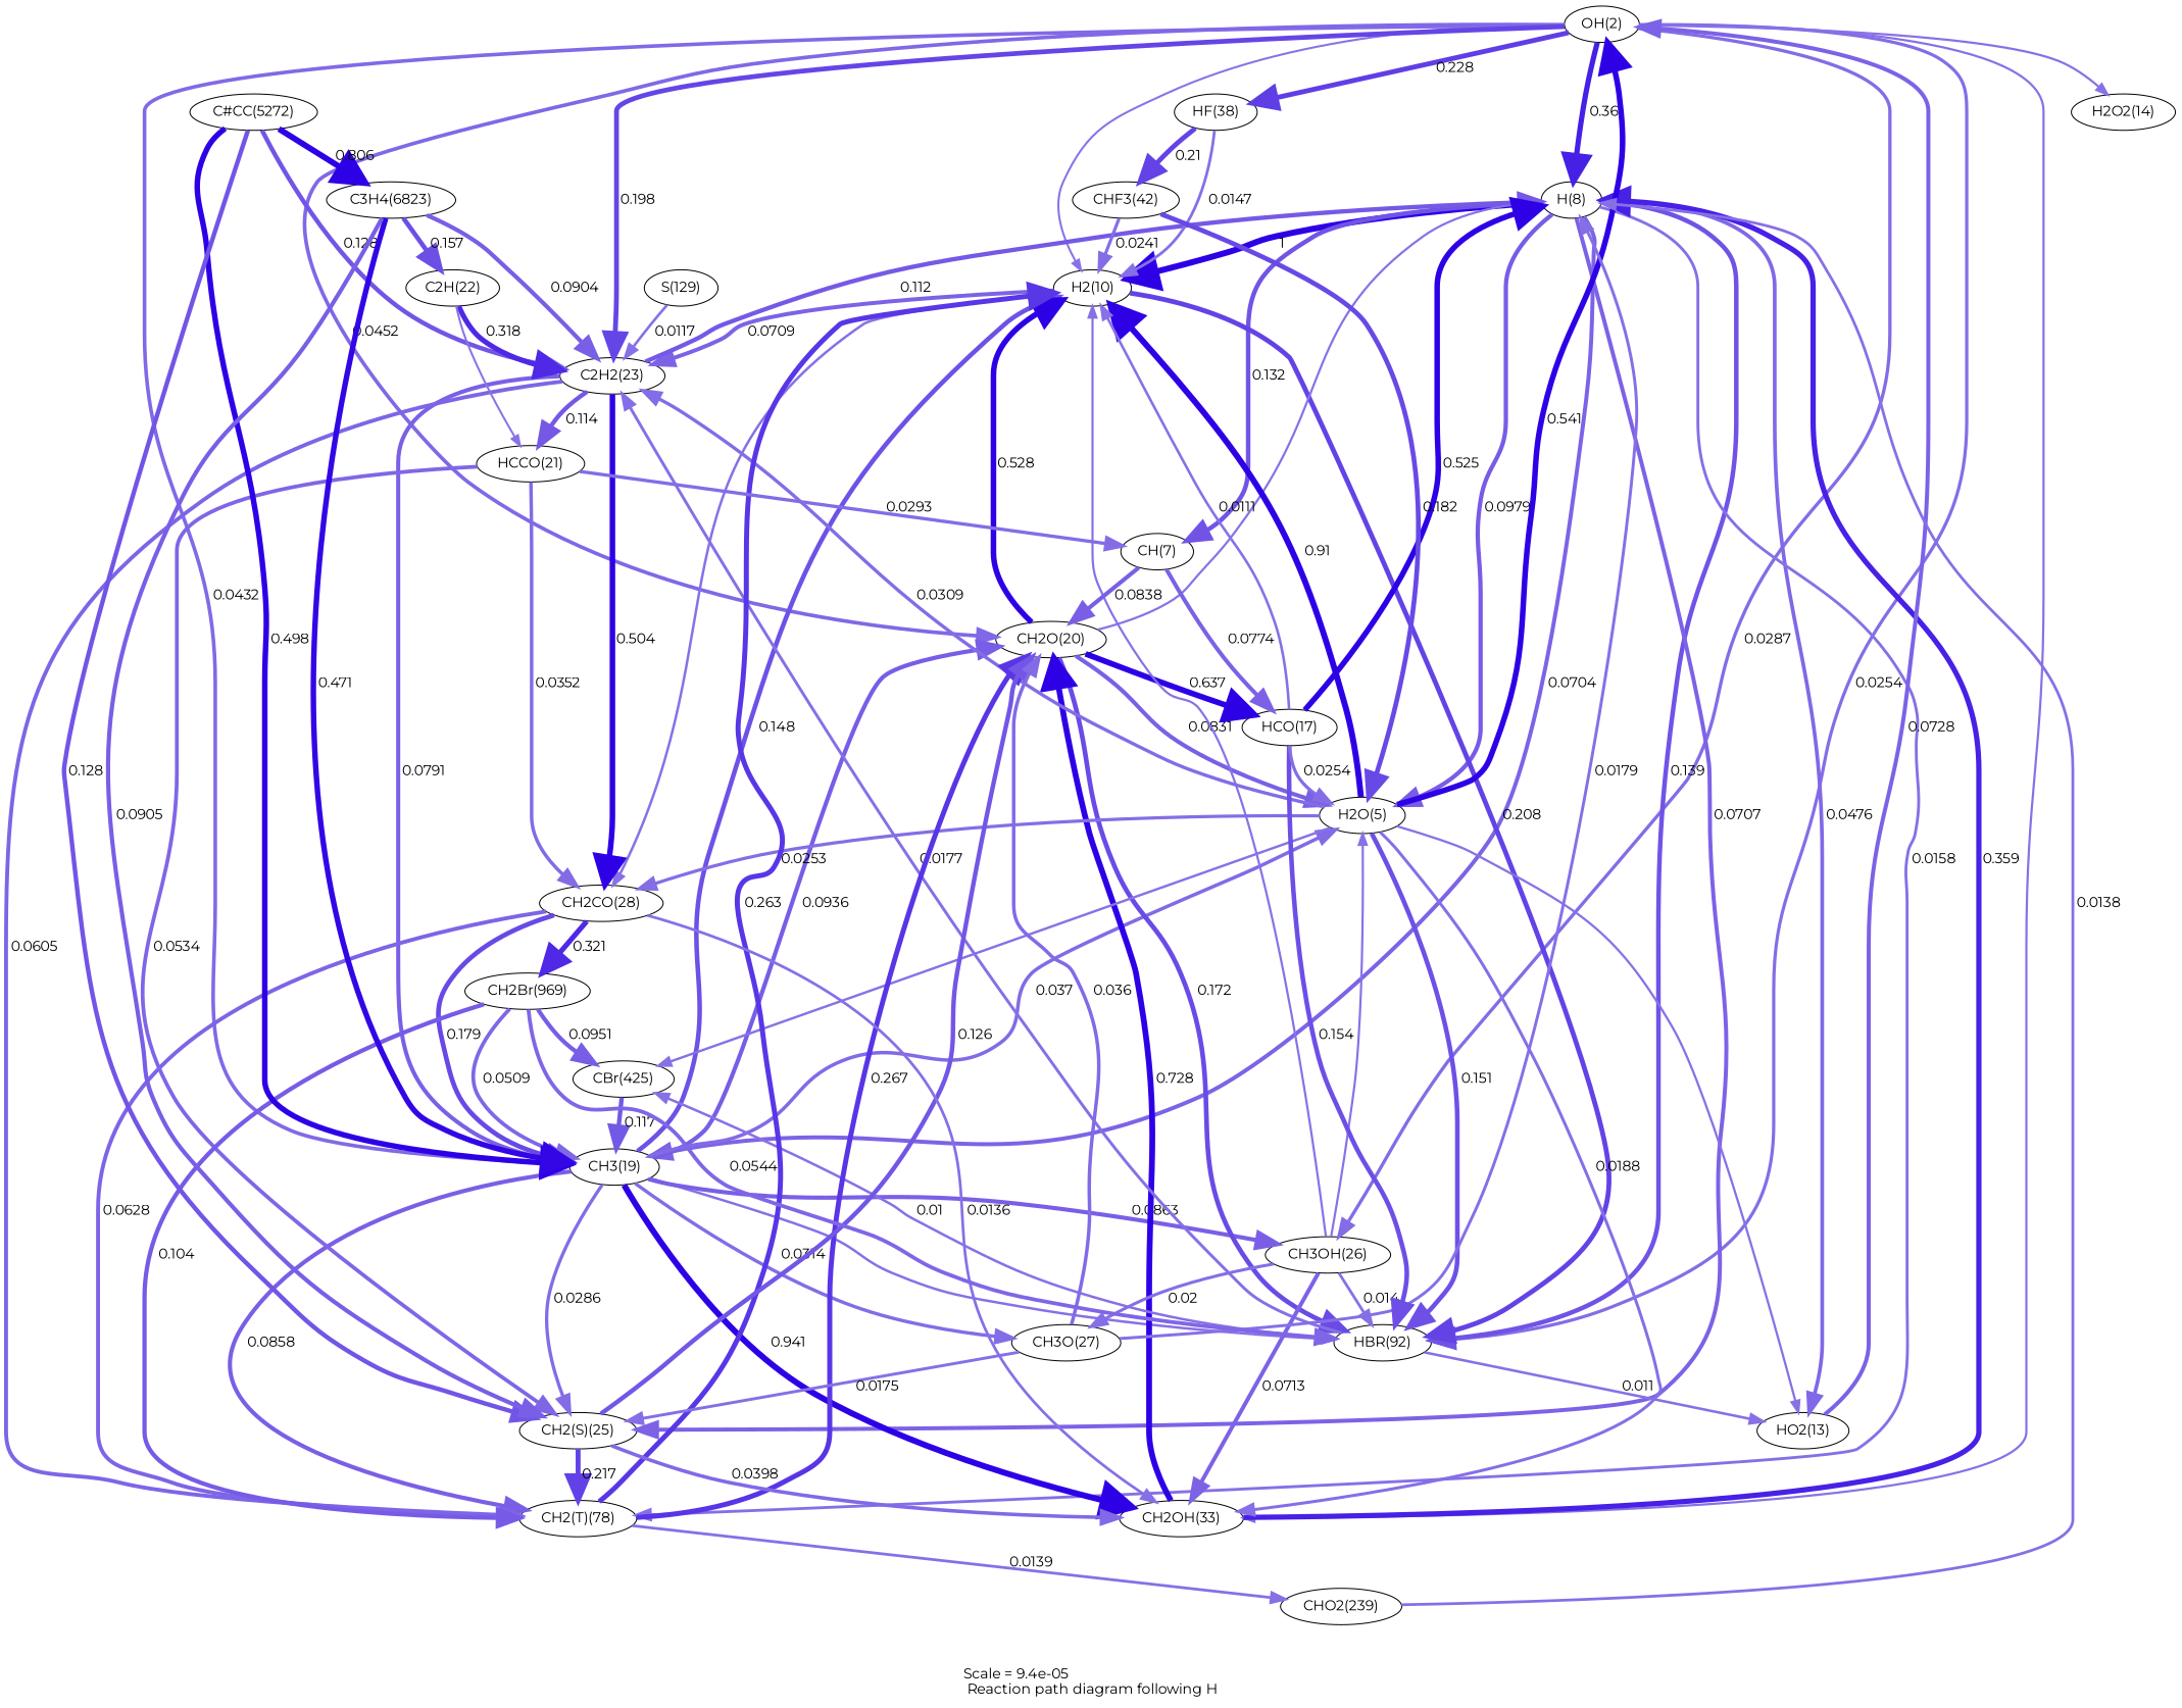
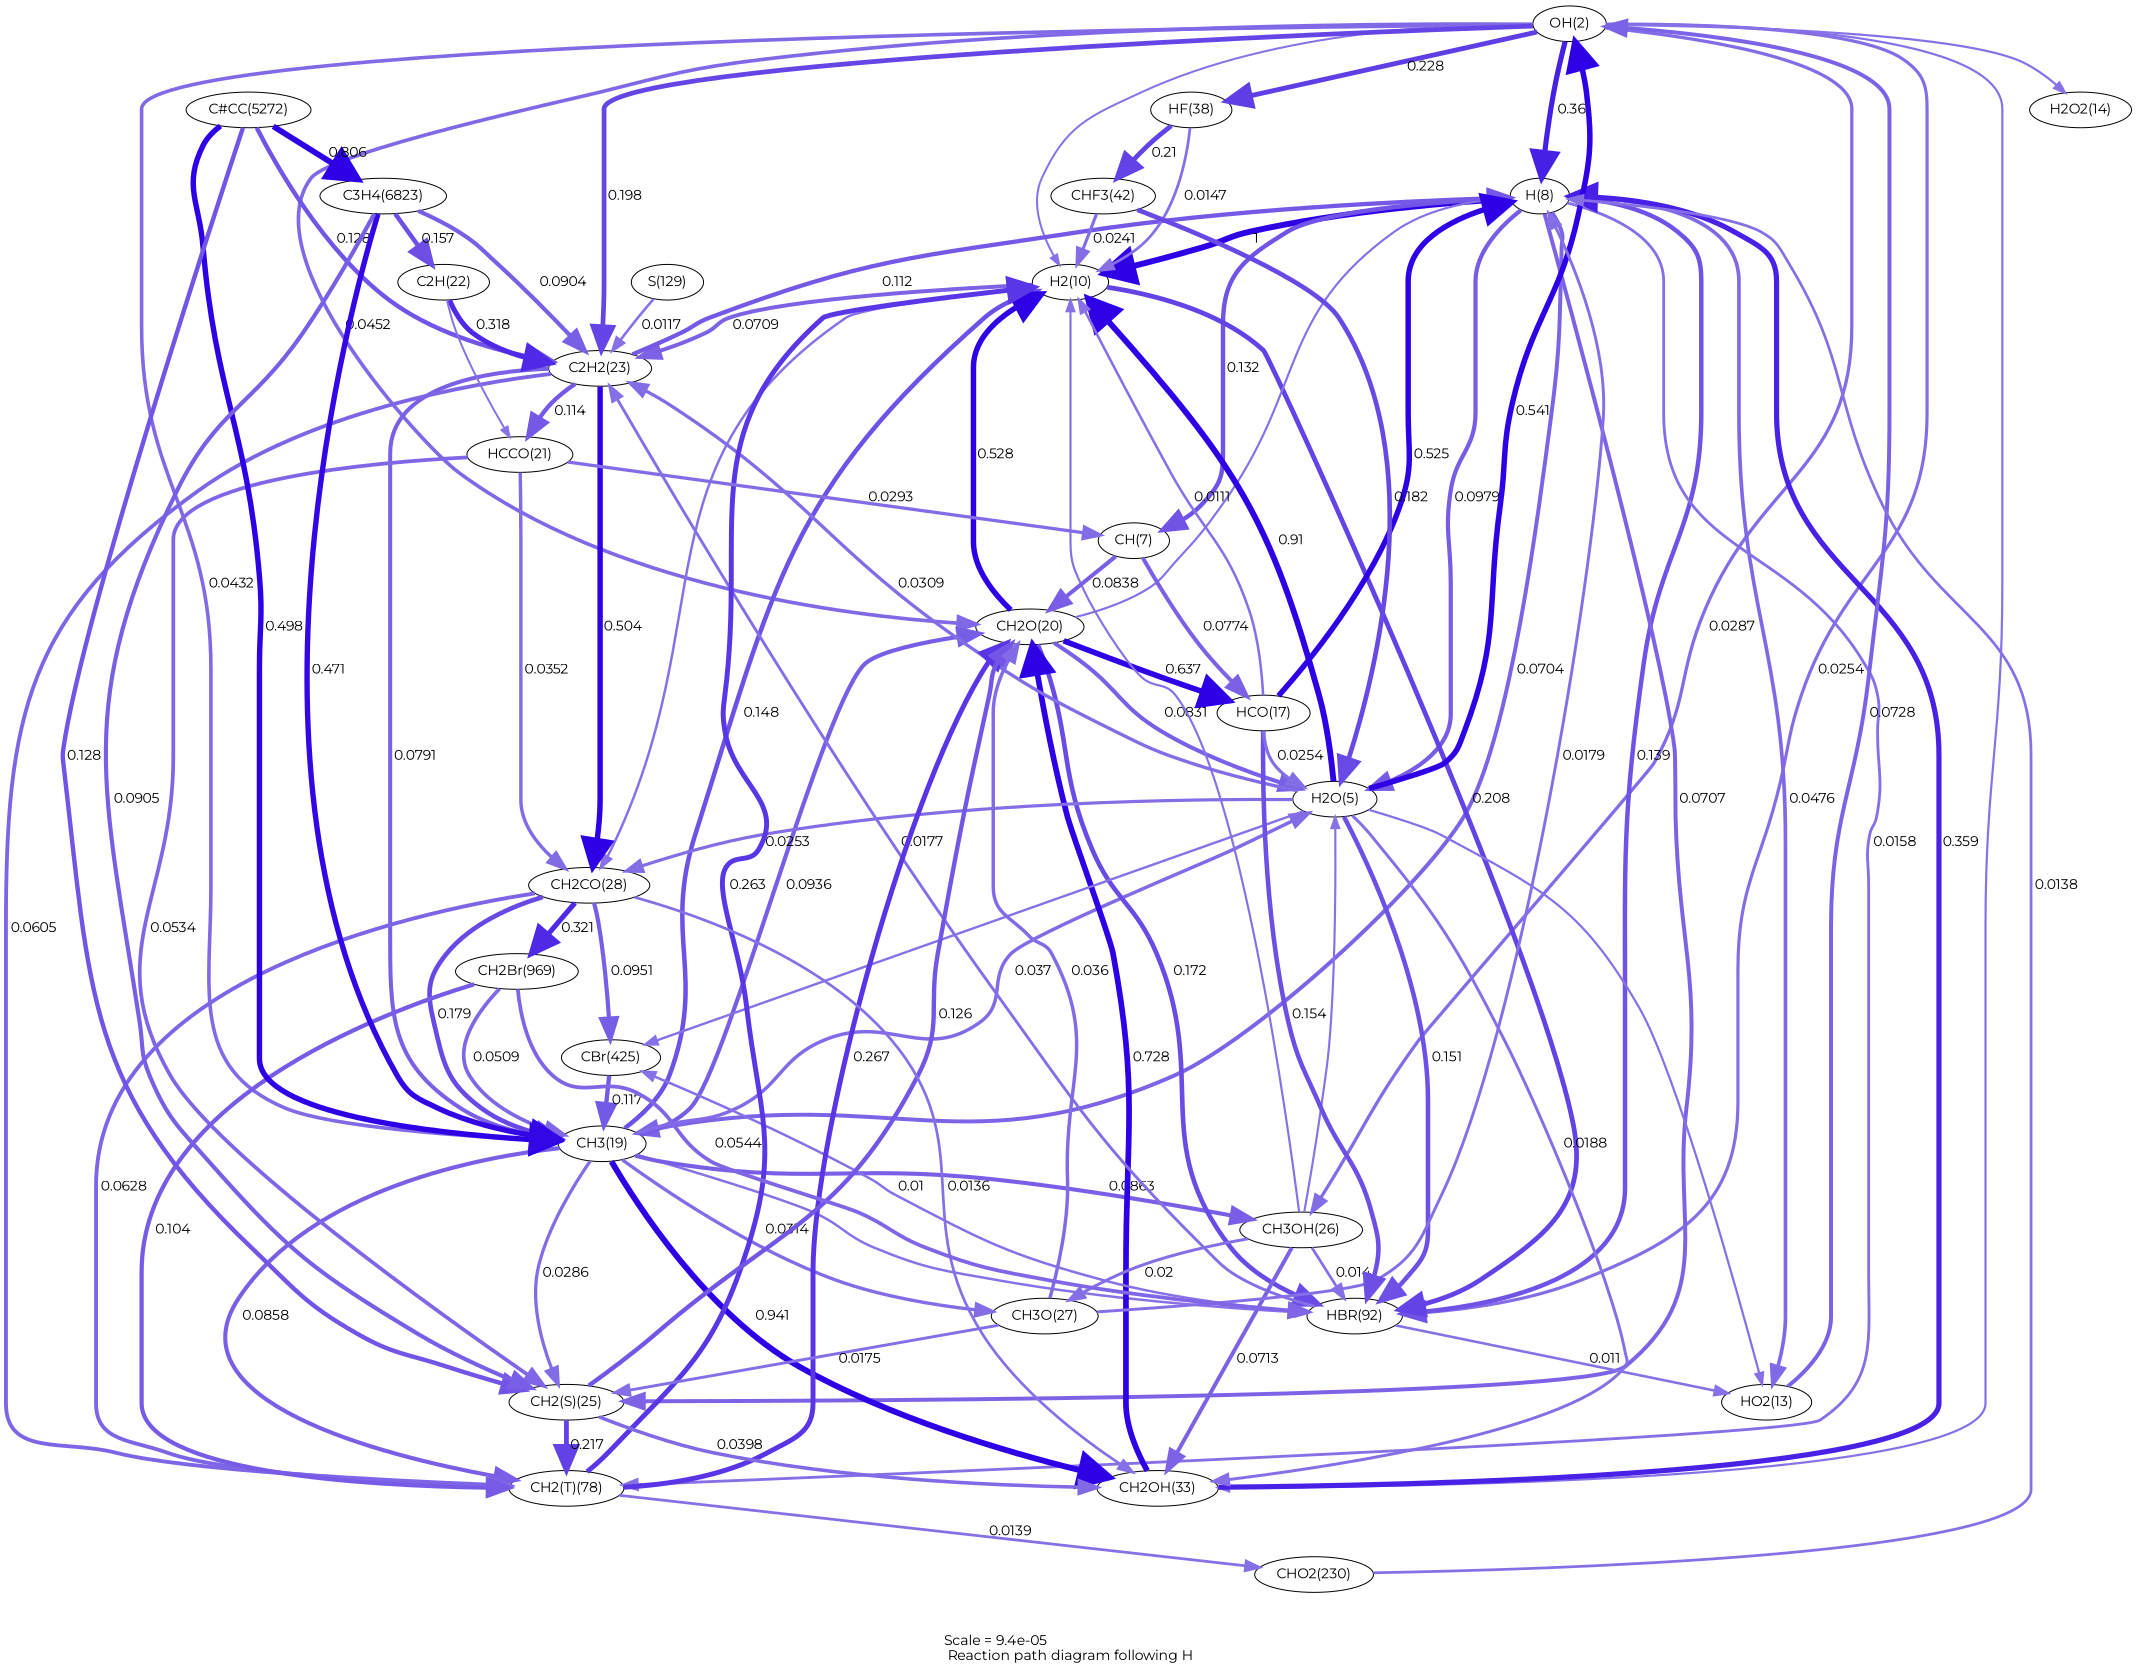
  digraph {
    fontname=Montserrat
    label="Scale = 9.4e-05\l Reaction path diagram following H"
    node [fontname=Montserrat]
    edge [arrowsize=2 color="0.7, 0.507, 0.9" fontname=Montserrat penwidth=4]
    n1 [label="OH(2)"]
    n2 [label="H(8)"]
    n3 [label="H2(10)"]
    n4 [label="CH3(19)"]
    n5 [label="CH2O(20)"]
    n6 [label="C2H2(23)"]
    n7 [label="CH2OH(33)"]
    n8 [label="HBR(92)"]
    n9 [label="H2O2(14)"]
    n10 [label="CH3OH(26)"]
    n11 [label="HF(38)"]
    n12 [label="H2O(5)"]
    n13 [label="HO2(13)"]
    n14 [label="CH(7)"]
    n15 [label="CH2(T)(78)"]
    n16 [label="CH2(S)(25)"]
    n17 [label="CH2CO(28)"]
    n18 [label="CH3O(27)"]
    n19 [label="HCO(17)"]
    n20 [label="HCCO(21)"]
    n21 [label="CBr(425)"]
    n22 [label="CHF3(42)"]
-   n23 [label="CHO2(239)"]
+   n23 [label="CHO2(230)"]
    n24 [label="CH2Br(969)"]
    n25 [label="C#CC(5272)"]
    n26 [label="C3H4(6823)"]
    n27 [label="C2H(22)"]
    n28 [label="S(129)"]
    n1 -> n2 [arrowsize=2.61 color="0.7, 0.86, 0.9" label=" 0.36" penwidth=5.23]
    n1 -> n3 [arrowsize=1.02 color="0.7, 0.505, 0.9" penwidth=2.05]
    n1 -> n4 [arrowsize=1.81 color="0.7, 0.543, 0.9" label=" 0.0432" penwidth=3.63]
    n1 -> n5 [arrowsize=1.83 color="0.7, 0.545, 0.9" label=" 0.0452" penwidth=3.66]
    n1 -> n6 [arrowsize=2.39 color="0.7, 0.698, 0.9" label=" 0.198" penwidth=4.78]
    n1 -> n7 [arrowsize=1.11 penwidth=2.22]
    n1 -> n8 [arrowsize=1.61 color="0.7, 0.525, 0.9" label=" 0.0254" penwidth=3.23]
    n1 -> n9 [arrowsize=1.12 penwidth=2.23]
    n1 -> n10 [arrowsize=1.66 color="0.7, 0.529, 0.9" label=" 0.0287" penwidth=3.32]
    n1 -> n11 [arrowsize=2.44 color="0.7, 0.728, 0.9" label=" 0.228" penwidth=4.88]
    n2 -> n3 [arrowsize=3 color="0.7, 1.5, 0.9" label=" 1" penwidth=6]
    n2 -> n4 [color="0.7, 0.57, 0.9" label=" 0.0704"]
    n2 -> n8 [arrowsize=2.25 color="0.7, 0.639, 0.9" label=" 0.139" penwidth=4.51]
    n2 -> n12 [arrowsize=2.12 color="0.7, 0.598, 0.9" label=" 0.0979" penwidth=4.25]
    n2 -> n13 [arrowsize=1.85 color="0.7, 0.548, 0.9" label=" 0.0476" penwidth=3.7]
    n2 -> n14 [arrowsize=2.23 color="0.7, 0.632, 0.9" label=" 0.132" penwidth=4.47]
    n2 -> n15 [arrowsize=1.43 color="0.7, 0.516, 0.9" label=" 0.0158" penwidth=2.87]
    n2 -> n16 [color="0.7, 0.571, 0.9" label=" 0.0707"]
    n3 -> n6 [color="0.7, 0.571, 0.9" label=" 0.0709"]
    n3 -> n8 [arrowsize=2.41 color="0.7, 0.708, 0.9" label=" 0.208" penwidth=4.81]
    n3 -> n17 [arrowsize=1.25 color="0.7, 0.51, 0.9" penwidth=2.51]
    n4 -> n3 [arrowsize=2.28 color="0.7, 0.648, 0.9" label=" 0.148" penwidth=4.56]
    n4 -> n5 [arrowsize=2.11 color="0.7, 0.594, 0.9" label=" 0.0936" penwidth=4.21]
    n4 -> n7 [arrowsize=2.98 color="0.7, 1.44, 0.9" label=" 0.941" penwidth=5.95]
    n4 -> n8 [arrowsize=1.25 color="0.7, 0.51, 0.9" penwidth=2.5]
    n4 -> n10 [arrowsize=2.08 color="0.7, 0.586, 0.9" label=" 0.0863" penwidth=4.15]
    n4 -> n12 [arrowsize=1.76 color="0.7, 0.537, 0.9" label=" 0.037" penwidth=3.51]
    n4 -> n15 [arrowsize=2.07 color="0.7, 0.586, 0.9" label=" 0.0858" penwidth=4.15]
    n4 -> n16 [arrowsize=1.66 color="0.7, 0.529, 0.9" label=" 0.0286" penwidth=3.32]
    n4 -> n18 [arrowsize=1.69 color="0.7, 0.531, 0.9" label=" 0.0314" penwidth=3.39]
    n5 -> n2 [arrowsize=1.1 penwidth=2.2]
    n5 -> n3 [arrowsize=2.76 color="0.7, 1.03, 0.9" label=" 0.528" penwidth=5.52]
    n5 -> n8 [arrowsize=2.34 color="0.7, 0.672, 0.9" label=" 0.172" penwidth=4.67]
    n5 -> n12 [arrowsize=2.06 color="0.7, 0.583, 0.9" label=" 0.0831" penwidth=4.12]
    n5 -> n19 [arrowsize=2.83 color="0.7, 1.14, 0.9" label=" 0.637" penwidth=5.66]
    n6 -> n2 [arrowsize=2.17 color="0.7, 0.612, 0.9" label=" 0.112" penwidth=4.35]
    n6 -> n4 [arrowsize=2.04 color="0.7, 0.579, 0.9" label=" 0.0791" penwidth=4.09]
    n6 -> n15 [arrowsize=1.94 color="0.7, 0.561, 0.9" label=" 0.0605" penwidth=3.88]
    n6 -> n17 [arrowsize=2.74 color="0.7, 1, 0.9" label=" 0.504" penwidth=5.48]
    n6 -> n20 [arrowsize=2.18 color="0.7, 0.614, 0.9" label=" 0.114" penwidth=4.36]
    n7 -> n2 [arrowsize=2.61 color="0.7, 0.859, 0.9" label=" 0.359" penwidth=5.23]
    n7 -> n5 [arrowsize=2.88 color="0.7, 1.23, 0.9" label=" 0.728" penwidth=5.76]
    n8 -> n6 [arrowsize=1.48 color="0.7, 0.518, 0.9" label=" 0.0177" penwidth=2.95]
    n8 -> n13 [arrowsize=1.3 color="0.7, 0.511, 0.9" label=" 0.011" penwidth=2.59]
    n8 -> n21 [arrowsize=1.26 color="0.7, 0.51, 0.9" label=" 0.01" penwidth=2.53]
    n10 -> n3 [arrowsize=1.1 penwidth=2.2]
    n10 -> n7 [color="0.7, 0.571, 0.9" label=" 0.0713" penwidth=4.01]
    n10 -> n8 [arrowsize=1.39 color="0.7, 0.514, 0.9" label=" 0.014" penwidth=2.77]
    n10 -> n12 [arrowsize=1.1 color="0.7, 0.506, 0.9" penwidth=2.19]
    n10 -> n18 [arrowsize=1.52 color="0.7, 0.52, 0.9" label=" 0.02" penwidth=3.05]
    n11 -> n3 [arrowsize=1.41 color="0.7, 0.515, 0.9" label=" 0.0147" penwidth=2.81]
    n11 -> n22 [arrowsize=2.41 color="0.7, 0.71, 0.9" label=" 0.21" penwidth=4.82]
    n12 -> n1 [arrowsize=2.77 color="0.7, 1.04, 0.9" label=" 0.541" penwidth=5.54]
    n12 -> n3 [arrowsize=2.96 color="0.7, 1.41, 0.9" label=" 0.91" penwidth=5.93]
    n12 -> n6 [arrowsize=1.69 color="0.7, 0.531, 0.9" label=" 0.0309" penwidth=3.38]
    n12 -> n7 [arrowsize=1.5 color="0.7, 0.519, 0.9" label=" 0.0188" penwidth=3]
    n12 -> n8 [arrowsize=2.29 color="0.7, 0.651, 0.9" label=" 0.151" penwidth=4.57]
    n12 -> n13 [arrowsize=1.13 penwidth=2.27]
    n12 -> n17 [arrowsize=1.61 color="0.7, 0.525, 0.9" label=" 0.0253" penwidth=3.22]
    n12 -> n21 [arrowsize=1.21 color="0.7, 0.509, 0.9" penwidth=2.42]
    n13 -> n1 [arrowsize=2.01 color="0.7, 0.573, 0.9" label=" 0.0728" penwidth=4.02]
    n14 -> n5 [arrowsize=2.06 color="0.7, 0.584, 0.9" label=" 0.0838" penwidth=4.13]
    n14 -> n19 [arrowsize=2.03 color="0.7, 0.577, 0.9" label=" 0.0774" penwidth=4.07]
    n15 -> n3 [arrowsize=2.5 color="0.7, 0.763, 0.9" label=" 0.263" penwidth=4.99]
    n15 -> n5 [arrowsize=2.5 color="0.7, 0.767, 0.9" label=" 0.267" penwidth=5]
    n15 -> n23 [arrowsize=1.39 color="0.7, 0.514, 0.9" label=" 0.0139" penwidth=2.77]
    n16 -> n5 [arrowsize=2.22 color="0.7, 0.626, 0.9" label=" 0.126" penwidth=4.44]
    n16 -> n7 [arrowsize=1.78 color="0.7, 0.54, 0.9" label=" 0.0398" penwidth=3.57]
    n16 -> n15 [arrowsize=2.42 color="0.7, 0.717, 0.9" label=" 0.217" penwidth=4.85]
    n17 -> n4 [arrowsize=2.35 color="0.7, 0.679, 0.9" label=" 0.179" penwidth=4.7]
    n17 -> n7 [arrowsize=1.38 color="0.7, 0.514, 0.9" label=" 0.0136" penwidth=2.75]
    n17 -> n15 [arrowsize=1.95 color="0.7, 0.563, 0.9" label=" 0.0628" penwidth=3.91]
    n17 -> n24 [arrowsize=2.57 color="0.7, 0.821, 0.9" label=" 0.321" penwidth=5.14]
    n18 -> n2 [arrowsize=1.48 color="0.7, 0.518, 0.9" label=" 0.0179" penwidth=2.96]
    n18 -> n5 [arrowsize=1.75 color="0.7, 0.536, 0.9" label=" 0.036" penwidth=3.49]
    n18 -> n16 [arrowsize=1.47 color="0.7, 0.518, 0.9" label=" 0.0175" penwidth=2.95]
    n19 -> n2 [arrowsize=2.76 color="0.7, 1.02, 0.9" label=" 0.525" penwidth=5.51]
    n19 -> n3 [arrowsize=1.3 color="0.7, 0.511, 0.9" label=" 0.0111" penwidth=2.6]
    n19 -> n8 [arrowsize=2.29 color="0.7, 0.654, 0.9" label=" 0.154" penwidth=4.59]
    n19 -> n12 [arrowsize=1.61 color="0.7, 0.525, 0.9" label=" 0.0254" penwidth=3.23]
    n20 -> n14 [arrowsize=1.67 color="0.7, 0.529, 0.9" label=" 0.0293" penwidth=3.33]
    n20 -> n16 [arrowsize=1.89 color="0.7, 0.553, 0.9" label=" 0.0534" penwidth=3.79]
    n20 -> n17 [arrowsize=1.74 color="0.7, 0.535, 0.9" label=" 0.0352" penwidth=3.47]
    n21 -> n4 [arrowsize=2.19 color="0.7, 0.617, 0.9" label=" 0.117" penwidth=4.38]
    n22 -> n3 [arrowsize=1.59 color="0.7, 0.524, 0.9" label=" 0.0241" penwidth=3.19]
    n22 -> n12 [arrowsize=2.36 color="0.7, 0.682, 0.9" label=" 0.182" penwidth=4.71]
    n23 -> n2 [arrowsize=1.38 color="0.7, 0.514, 0.9" label=" 0.0138" penwidth=2.77]
    n24 -> n4 [arrowsize=1.88 color="0.7, 0.551, 0.9" label=" 0.0509" penwidth=3.75]
    n24 -> n8 [arrowsize=1.9 color="0.7, 0.554, 0.9" label=" 0.0544" penwidth=3.8]
    n24 -> n15 [arrowsize=2.15 color="0.7, 0.604, 0.9" label=" 0.104" penwidth=4.29]
-   n24 -> n21 [arrowsize=2.11 color="0.7, 0.595, 0.9" label=" 0.0951" penwidth=4.22]
+   n17 -> n21 [arrowsize=2.11 color="0.7, 0.595, 0.9" label=" 0.0951" penwidth=4.22]
    n25 -> n4 [arrowsize=2.74 color="0.7, 0.998, 0.9" label=" 0.498" penwidth=5.47]
    n25 -> n6 [arrowsize=2.23 color="0.7, 0.628, 0.9" label=" 0.128" penwidth=4.45]
    n25 -> n16 [arrowsize=2.23 color="0.7, 0.628, 0.9" label=" 0.128" penwidth=4.45]
    n25 -> n26 [arrowsize=2.92 color="0.7, 1.31, 0.9" label=" 0.806" penwidth=5.84]
    n26 -> n4 [arrowsize=2.72 color="0.7, 0.971, 0.9" label=" 0.471" penwidth=5.43]
    n26 -> n6 [arrowsize=2.09 color="0.7, 0.59, 0.9" label=" 0.0904" penwidth=4.19]
    n26 -> n16 [arrowsize=2.09 color="0.7, 0.59, 0.9" label=" 0.0905" penwidth=4.19]
    n26 -> n27 [arrowsize=2.3 color="0.7, 0.657, 0.9" label=" 0.157" penwidth=4.6]
    n27 -> n6 [arrowsize=2.57 color="0.7, 0.818, 0.9" label=" 0.318" penwidth=5.13]
    n27 -> n20 [arrowsize=1.01 color="0.7, 0.505, 0.9" penwidth=2.01]
    n28 -> n6 [arrowsize=1.32 color="0.7, 0.512, 0.9" label=" 0.0117" penwidth=2.64]
  }
